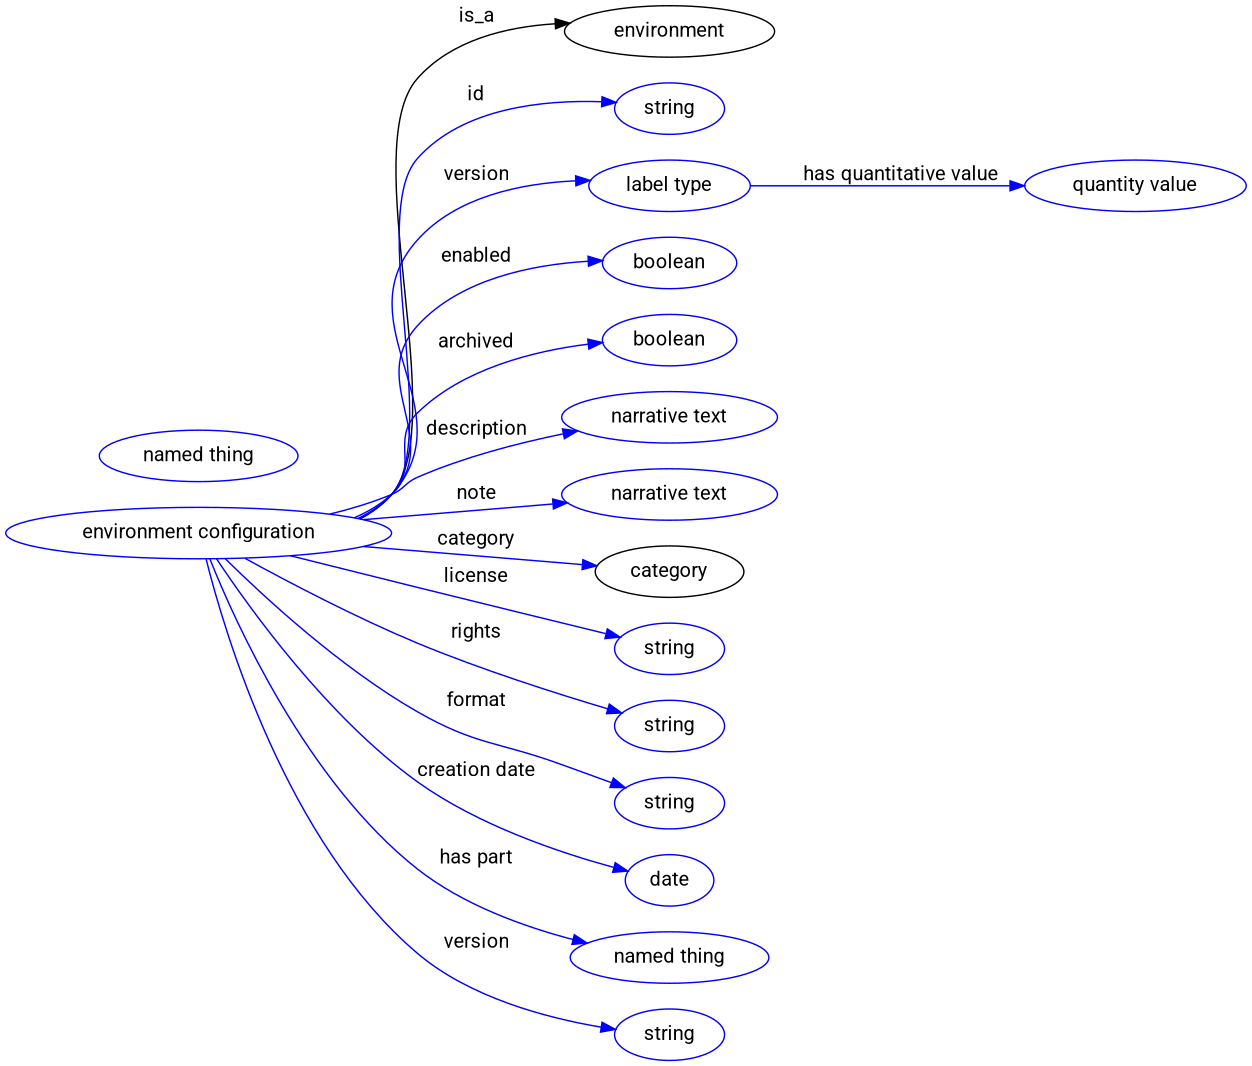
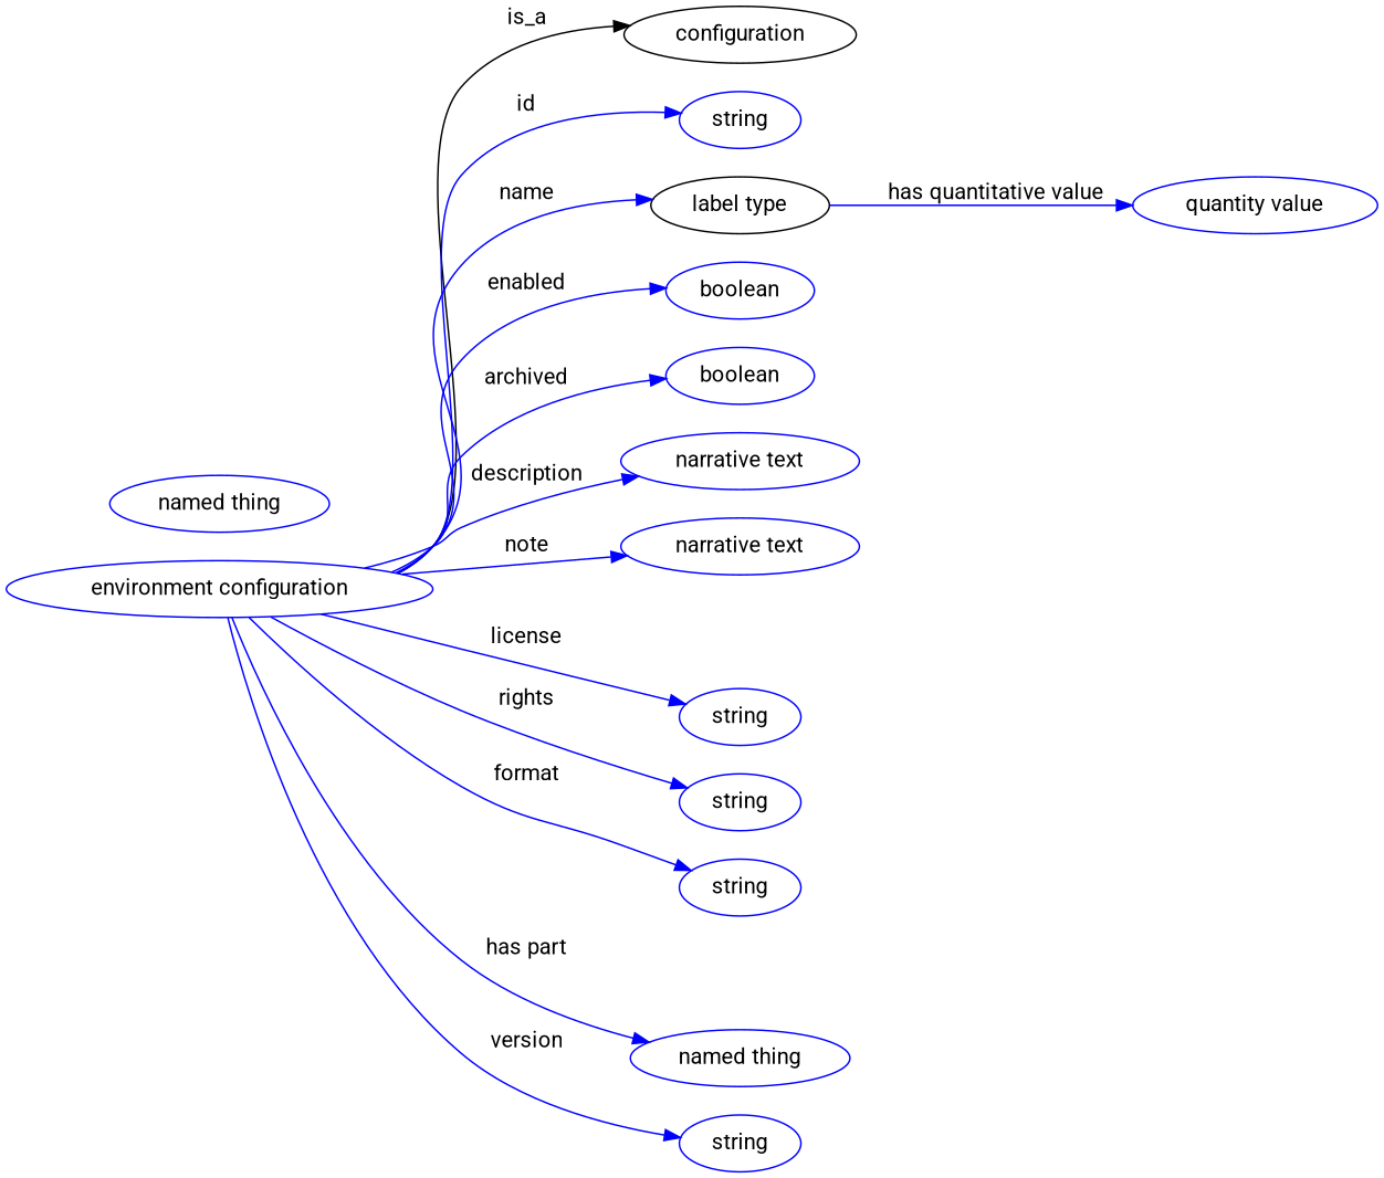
  digraph {
    fontname=Roboto
    rankdir=LR
    node [color=blue fontname=Roboto]
    edge [fontname=Roboto color=blue style=solid]
    n1 [height=0.5 label="environment configuration" width=3.7552]
-   configuration [height=0.5 width=2.0401 label=environment color=""]
+   configuration [height=0.5 width=2.0401 color=""]
    n3 [height=0.5 label=string width=1.0652]
-   n4 [height=0.5 label="label type" width=1.5707]
+   n4 [color=black height=0.5 label="label type" width=1.5707]
    n5 [height=0.5 label=boolean width=1.2999]
    n6 [height=0.5 label=boolean width=1.2999]
    n7 [height=0.5 label="narrative text" width=2.0943]
    n8 [height=0.5 label="narrative text" width=2.0943]
-   category [height=0.5 width=1.4443 color=""]
    n10 [height=0.5 label=string width=1.0652]
    n11 [height=0.5 label=string width=1.0652]
    n12 [height=0.5 label=string width=1.0652]
-   n13 [height=0.5 label=date width=0.86659]
    n14 [height=0.5 label="named thing" width=1.9318]
    n15 [height=0.5 label=string width=1.0652]
    n16 [height=0.5 label="quantity value" width=2.1484]
    n17 [height=0.5 label="named thing" width=1.9318]
    n1 -> configuration [label=is_a color="" style=""]
    n1 -> n3 [label=id]
-   n1 -> n4 [label=version]
+   n1 -> n4 [label=name]
    n1 -> n5 [label=enabled]
    n1 -> n6 [label=archived]
    n1 -> n7 [label=description]
    n1 -> n8 [label=note]
-   n1 -> category [label=category]
    n1 -> n10 [label=license]
    n1 -> n11 [label=rights]
    n1 -> n12 [label=format]
-   n1 -> n13 [label="creation date"]
    n1 -> n14 [label="has part"]
    n1 -> n15 [label=version]
    n4 -> n16 [label="has quantitative value"]
  }
